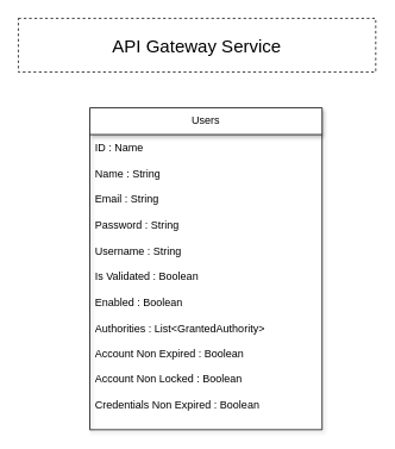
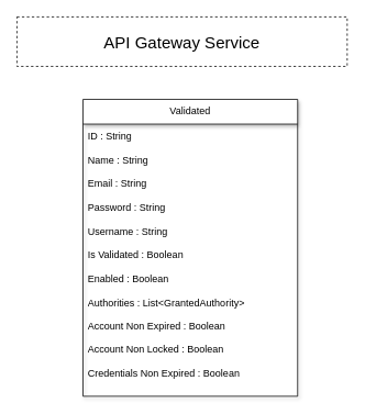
  <mxCell id="0" />
  <mxCell id="1" parent="0" />
  <mxCell id="2" value="&lt;font style=&quot;font-size: 20px;&quot;&gt;API Gateway Service&lt;/font&gt;" style="rounded=0;whiteSpace=wrap;html=1;dashed=1;" vertex="1" parent="1"><mxGeometry x="20" y="20" width="400" height="60" as="geometry" /></mxCell>
- <mxCell id="3" value="Users" style="swimlane;fontStyle=0;childLayout=stackLayout;horizontal=1;startSize=30;horizontalStack=0;resizeParent=1;resizeParentMax=0;resizeLast=0;collapsible=1;marginBottom=0;whiteSpace=wrap;html=1;shadow=1;" vertex="1" parent="1"><mxGeometry x="100" y="120" width="260" height="360" as="geometry" /></mxCell>
- <mxCell id="4" value="ID : Name" style="text;strokeColor=none;fillColor=none;align=left;verticalAlign=middle;spacingLeft=4;spacingRight=4;overflow=hidden;points=[[0,0.5],[1,0.5]];portConstraint=eastwest;rotatable=0;whiteSpace=wrap;html=1;" vertex="1" parent="3"><mxGeometry y="30" width="260" height="30" as="geometry" /></mxCell>
+ <mxCell id="3" value="Validated" style="swimlane;fontStyle=0;childLayout=stackLayout;horizontal=1;startSize=30;horizontalStack=0;resizeParent=1;resizeParentMax=0;resizeLast=0;collapsible=1;marginBottom=0;whiteSpace=wrap;html=1;shadow=1;" vertex="1" parent="1"><mxGeometry x="100" y="120" width="260" height="360" as="geometry" /></mxCell>
+ <mxCell id="4" value="ID : String" style="text;strokeColor=none;fillColor=none;align=left;verticalAlign=middle;spacingLeft=4;spacingRight=4;overflow=hidden;points=[[0,0.5],[1,0.5]];portConstraint=eastwest;rotatable=0;whiteSpace=wrap;html=1;" vertex="1" parent="3"><mxGeometry y="30" width="260" height="30" as="geometry" /></mxCell>
  <mxCell id="5" value="Name : String" style="text;strokeColor=none;fillColor=none;align=left;verticalAlign=middle;spacingLeft=4;spacingRight=4;overflow=hidden;points=[[0,0.5],[1,0.5]];portConstraint=eastwest;rotatable=0;whiteSpace=wrap;html=1;" vertex="1" parent="3"><mxGeometry y="60" width="260" height="30" as="geometry" /></mxCell>
  <mxCell id="6" value="Email : String&lt;div&gt;&lt;br&gt;&lt;/div&gt;&lt;div&gt;Password : String&lt;/div&gt;&lt;div&gt;&lt;br&gt;&lt;/div&gt;&lt;div&gt;Username : String&lt;/div&gt;&lt;div&gt;&lt;br&gt;&lt;/div&gt;&lt;div&gt;Is Validated : Boolean&lt;/div&gt;&lt;div&gt;&lt;br&gt;&lt;/div&gt;&lt;div&gt;Enabled : Boolean&lt;/div&gt;&lt;div&gt;&lt;br&gt;&lt;/div&gt;&lt;div&gt;Authorities : List&amp;lt;GrantedAuthority&amp;gt;&lt;/div&gt;&lt;div&gt;&lt;br&gt;&lt;/div&gt;&lt;div&gt;Account Non Expired : Boolean&lt;/div&gt;&lt;div&gt;&lt;br&gt;&lt;/div&gt;&lt;div&gt;Account Non Locked : Boolean&lt;/div&gt;&lt;div&gt;&lt;br&gt;&lt;/div&gt;&lt;div&gt;Credentials Non Expired : Boolean&lt;/div&gt;&lt;div&gt;&lt;br&gt;&lt;/div&gt;" style="text;strokeColor=none;fillColor=none;align=left;verticalAlign=middle;spacingLeft=4;spacingRight=4;overflow=hidden;points=[[0,0.5],[1,0.5]];portConstraint=eastwest;rotatable=0;whiteSpace=wrap;html=1;" vertex="1" parent="3"><mxGeometry y="90" width="260" height="270" as="geometry" /></mxCell>
